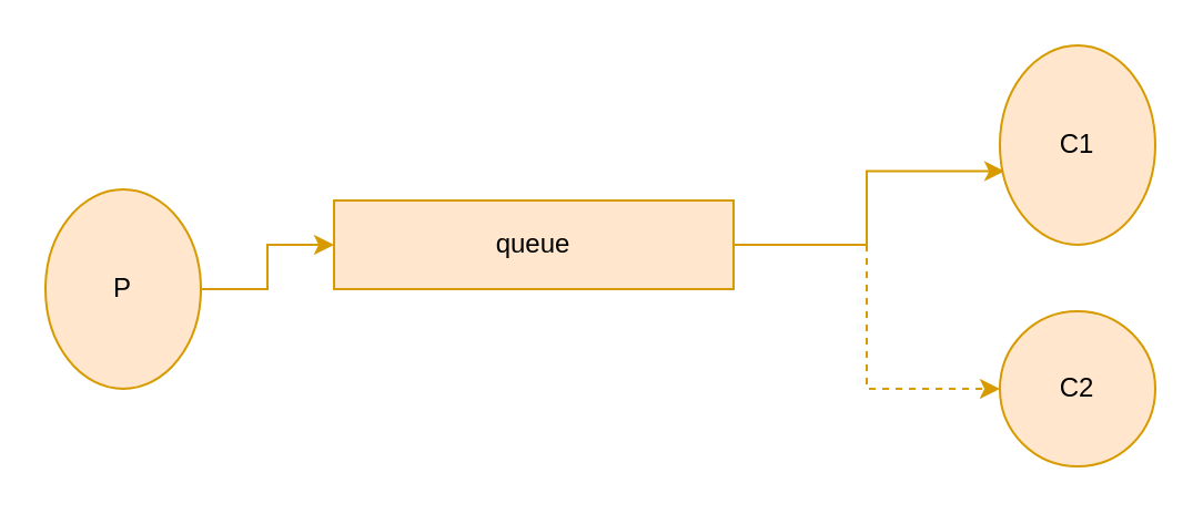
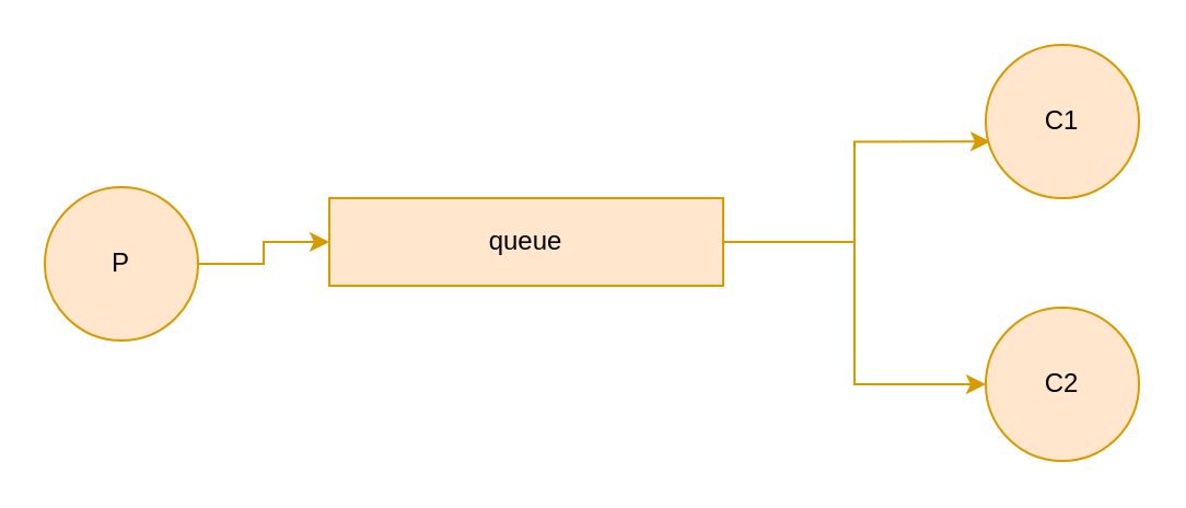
  <mxCell id="0" />
  <mxCell id="1" parent="0" />
  <mxCell id="2" style="edgeStyle=orthogonalEdgeStyle;rounded=0;orthogonalLoop=1;jettySize=auto;html=1;exitX=1;exitY=0.5;exitDx=0;exitDy=0;entryX=0;entryY=0.5;entryDx=0;entryDy=0;fillColor=#ffe6cc;strokeColor=#d79b00;" edge="1" parent="1" source="3" target="6"><mxGeometry relative="1" as="geometry"><mxPoint x="140" y="125" as="targetPoint" /></mxGeometry></mxCell>
- <mxCell id="3" value="P" style="ellipse;whiteSpace=wrap;html=1;aspect=fixed;fillColor=#ffe6cc;strokeColor=#d79b00;" vertex="1" parent="1"><mxGeometry x="20" y="85" width="70" height="90" as="geometry" /></mxCell>
+ <mxCell id="3" value="P" style="ellipse;whiteSpace=wrap;html=1;aspect=fixed;fillColor=#ffe6cc;strokeColor=#d79b00;" vertex="1" parent="1"><mxGeometry x="20" y="85" width="70" height="70" as="geometry" /></mxCell>
  <mxCell id="4" style="edgeStyle=orthogonalEdgeStyle;rounded=0;orthogonalLoop=1;jettySize=auto;html=1;exitX=1;exitY=0.5;exitDx=0;exitDy=0;entryX=0.029;entryY=0.631;entryDx=0;entryDy=0;entryPerimeter=0;fillColor=#ffe6cc;strokeColor=#d79b00;" edge="1" parent="1" source="6" target="7"><mxGeometry relative="1" as="geometry" /></mxCell>
- <mxCell id="5" style="edgeStyle=orthogonalEdgeStyle;rounded=0;orthogonalLoop=1;jettySize=auto;html=1;exitX=1;exitY=0.5;exitDx=0;exitDy=0;entryX=0;entryY=0.5;entryDx=0;entryDy=0;fillColor=#ffe6cc;strokeColor=#d79b00;dashed=1;" edge="1" parent="1" source="6" target="8"><mxGeometry relative="1" as="geometry" /></mxCell>
+ <mxCell id="5" style="edgeStyle=orthogonalEdgeStyle;rounded=0;orthogonalLoop=1;jettySize=auto;html=1;exitX=1;exitY=0.5;exitDx=0;exitDy=0;entryX=0;entryY=0.5;entryDx=0;entryDy=0;fillColor=#ffe6cc;strokeColor=#d79b00;" edge="1" parent="1" source="6" target="8"><mxGeometry relative="1" as="geometry" /></mxCell>
  <mxCell id="6" value="queue" style="rounded=0;whiteSpace=wrap;html=1;fillColor=#ffe6cc;strokeColor=#d79b00;" vertex="1" parent="1"><mxGeometry x="150" y="90" width="180" height="40" as="geometry" /></mxCell>
- <mxCell id="7" value="C1" style="ellipse;whiteSpace=wrap;html=1;aspect=fixed;fillColor=#ffe6cc;strokeColor=#d79b00;" vertex="1" parent="1"><mxGeometry x="450" y="20" width="70" height="90" as="geometry" /></mxCell>
+ <mxCell id="7" value="C1" style="ellipse;whiteSpace=wrap;html=1;aspect=fixed;fillColor=#ffe6cc;strokeColor=#d79b00;" vertex="1" parent="1"><mxGeometry x="450" y="20" width="70" height="70" as="geometry" /></mxCell>
  <mxCell id="8" value="C2" style="ellipse;whiteSpace=wrap;html=1;aspect=fixed;fillColor=#ffe6cc;strokeColor=#d79b00;" vertex="1" parent="1"><mxGeometry x="450" y="140" width="70" height="70" as="geometry" /></mxCell>
